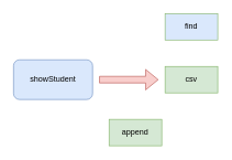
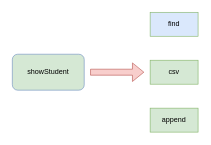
  <mxCell id="0" />
  <mxCell id="1" parent="0" />
- <mxCell id="2" value="showStudent" style="rounded=1;whiteSpace=wrap;html=1;fillColor=#dae8fc;strokeColor=#6c8ebf;" vertex="1" parent="1"><mxGeometry x="20" y="90" width="120" height="60" as="geometry" /></mxCell>
+ <mxCell id="2" value="showStudent" style="rounded=1;whiteSpace=wrap;html=1;fillColor=#d5e8d4;strokeColor=#6c8ebf;" vertex="1" parent="1"><mxGeometry x="20" y="90" width="120" height="60" as="geometry" /></mxCell>
  <mxCell id="3" value="find" style="rounded=0;whiteSpace=wrap;html=1;fillColor=#dae8fc;strokeColor=#82b366;" vertex="1" parent="1"><mxGeometry x="250" y="20" width="80" height="40" as="geometry" /></mxCell>
  <mxCell id="4" value="csv" style="rounded=0;whiteSpace=wrap;html=1;fillColor=#d5e8d4;strokeColor=#82b366;" vertex="1" parent="1"><mxGeometry x="250" y="100" width="80" height="40" as="geometry" /></mxCell>
- <mxCell id="5" value="append" style="rounded=0;whiteSpace=wrap;html=1;fillColor=#d5e8d4;strokeColor=#82b366;" vertex="1" parent="1"><mxGeometry x="165" y="180" width="80" height="40" as="geometry" /></mxCell>
+ <mxCell id="5" value="append" style="rounded=0;whiteSpace=wrap;html=1;fillColor=#d5e8d4;strokeColor=#82b366;" vertex="1" parent="1"><mxGeometry x="250" y="180" width="80" height="40" as="geometry" /></mxCell>
  <mxCell id="6" value="" style="shape=flexArrow;endArrow=classic;html=1;fillColor=#f8cecc;strokeColor=#b85450;" edge="1" parent="1"><mxGeometry width="50" height="50" relative="1" as="geometry"><mxPoint x="150" y="120" as="sourcePoint" /><mxPoint x="240" y="120" as="targetPoint" /></mxGeometry></mxCell>
